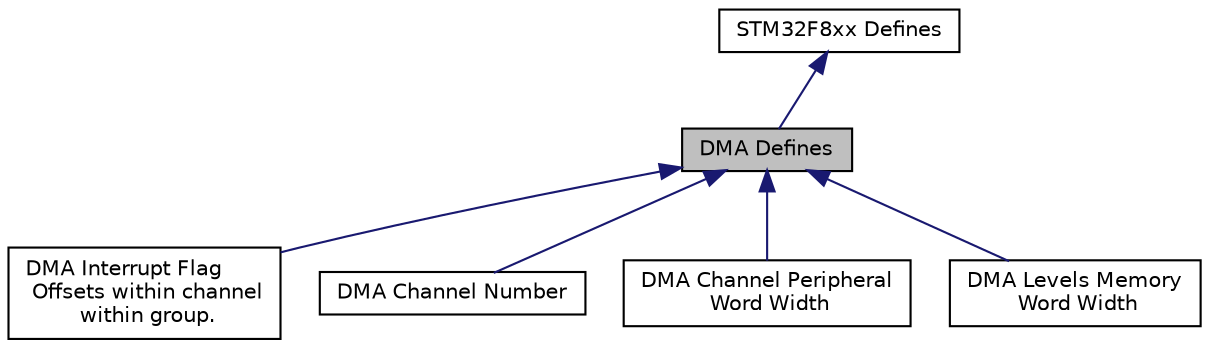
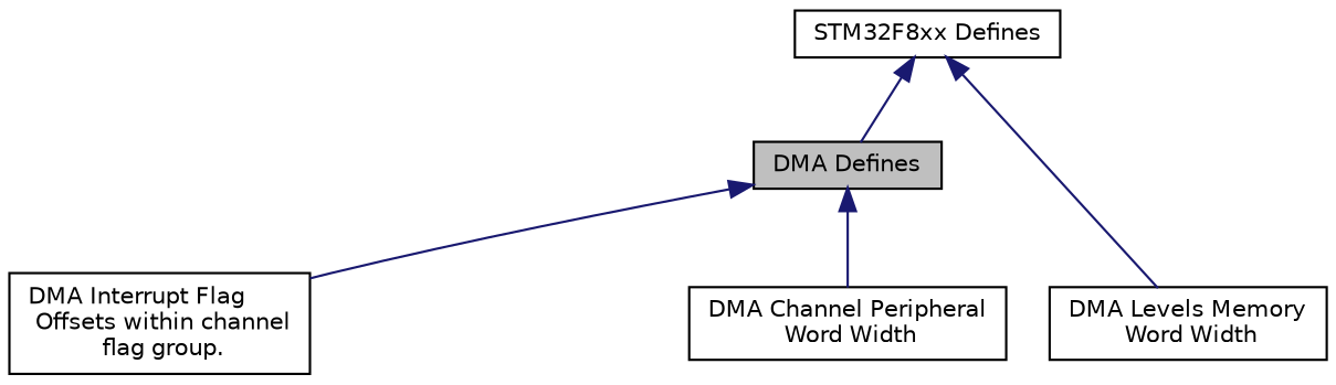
  digraph {
    rankdir=TB
    node [color=black fillcolor=white fontname=Helvetica fontsize=10 shape=record style=filled]
    edge [color=midnightblue dir=back fontname=Helvetica fontsize=10 labelfontname=Helvetica labelfontsize=10 shape=plaintext style=solid]
    n1 [height=0.2 label="STM32F8xx Defines" width=0.4]
    n2 [fillcolor=grey75 fontcolor=black height=0.2 label="DMA Defines" width=0.4]
-   n3 [height=0.2 label="DMA Interrupt Flag\l Offsets within channel\l within group." width=0.4]
-   n4 [height=0.2 label="DMA Channel Number" width=0.4]
+   n3 [height=0.2 label="DMA Interrupt Flag\l Offsets within channel\l flag group." width=0.4]
    n5 [height=0.2 label="DMA Channel Peripheral\l Word Width" width=0.4]
    n6 [height=0.2 label="DMA Levels Memory\l Word Width" width=0.4]
    n1 -> n2
    n2 -> n3
-   n2 -> n4
    n2 -> n5
-   n2 -> n6
+   n1 -> n6
  }
